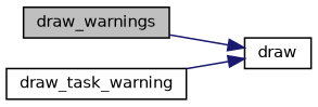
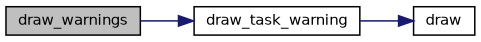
  digraph {
    rankdir=LR
    node [color=black fillcolor=white fontname=Helvetica fontsize=10 shape=record style=filled]
    edge [color=midnightblue fontname=Helvetica fontsize=10 labelfontname=Helvetica labelfontsize=10 style=solid]
    n1 [fillcolor=grey75 fontcolor=black height=0.2 label=draw_warnings width=0.4]
    n2 [height=0.2 label=draw_task_warning width=0.4]
    n3 [height=0.2 label=draw width=0.4]
-   n1 -> n3
+   n1 -> n2
    n2 -> n3
  }
